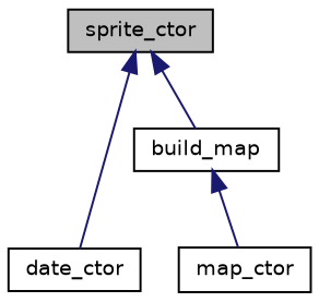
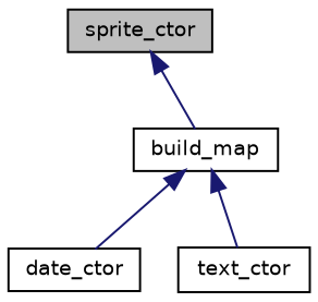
  digraph {
    rankdir=TB
    node [color=black fillcolor=white fontname=Helvetica fontsize=10 shape=record style=filled]
    edge [color=midnightblue dir=back fontname=Helvetica fontsize=10 labelfontname=Helvetica labelfontsize=10 style=solid]
    n1 [fillcolor=grey75 fontcolor=black height=0.2 label=sprite_ctor width=0.4]
    n2 [height=0.2 label=build_map width=0.4]
    n3 [height=0.2 label=date_ctor width=0.4]
-   n4 [height=0.2 label=map_ctor width=0.4]
+   n4 [height=0.2 label=text_ctor width=0.4]
    n1 -> n2
-   n1 -> n3
+   n2 -> n3
    n2 -> n4
  }
